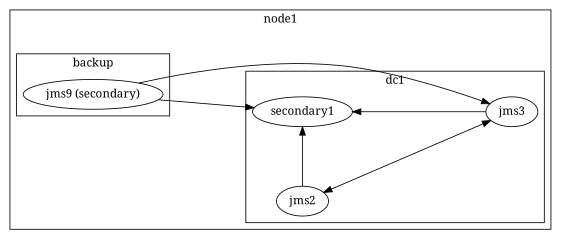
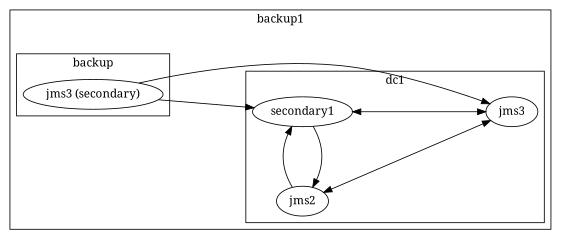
  digraph {
    concentrate=true
    fontname="Noto Serif"
    nodesep=1.0
    rankdir=LR
    ranksep="1.5 equally"
    splines=true
    node [fontname="Noto Serif"]
    edge [fontname="Noto Serif"]
    n1 [label=secondary1]
    n2 [label=jms2]
    n3 [label=jms3]
-   n4 [label="jms9 (secondary)"]
+   n4 [label="jms3 (secondary)"]
    subgraph cluster_1 {
-     label=node1
+     label=backup1
      subgraph cluster_2 {
        label=dc1
        n3
        subgraph sub_3 {
          label=dc1
          rank=same
          n1
          n2
        }
      }
      subgraph cluster_4 {
        label=backup
        n4
      }
    }
+   n1 -> n2
+   n1 -> n3
    n2 -> n1
    n2 -> n3
    n3 -> n1
    n3 -> n2
    n4 -> n1
    n4 -> n3
  }
